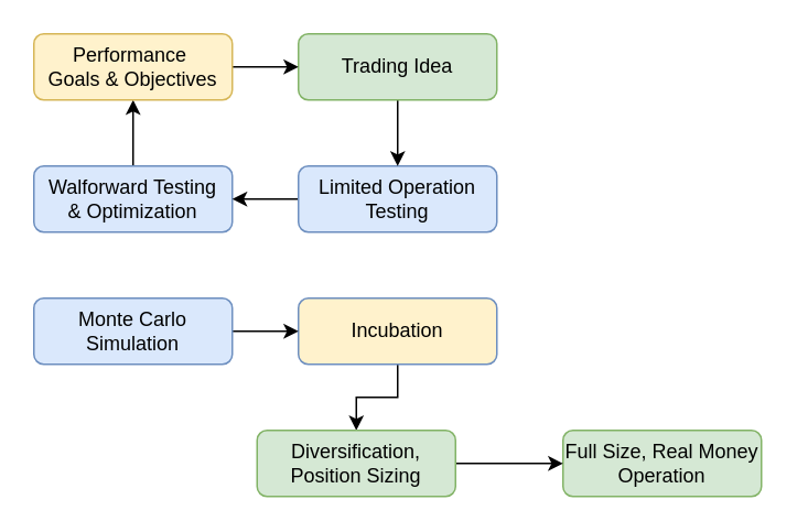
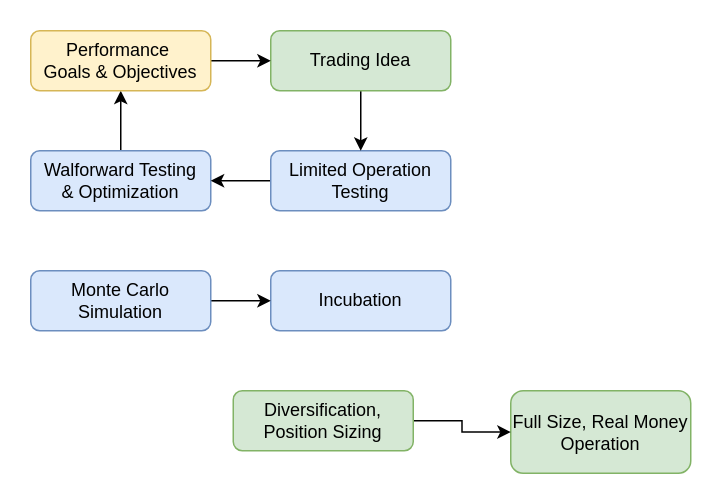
  <mxCell id="0" />
  <mxCell id="1" parent="0" />
- <mxCell id="2" value="" style="edgeStyle=orthogonalEdgeStyle;rounded=0;orthogonalLoop=1;jettySize=auto;html=1;" edge="1" parent="1" source="3" target="16"><mxGeometry relative="1" as="geometry" /></mxCell>
- <mxCell id="3" value="Incubation" style="rounded=1;whiteSpace=wrap;html=1;fillColor=#fff2cc;strokeColor=#6c8ebf;" vertex="1" parent="1"><mxGeometry x="180" y="180" width="120" height="40" as="geometry" /></mxCell>
- <mxCell id="4" value="Full Size, Real Money Operation" style="rounded=1;whiteSpace=wrap;html=1;fillColor=#d5e8d4;strokeColor=#82b366;" vertex="1" parent="1"><mxGeometry x="340" y="260" width="120" height="40" as="geometry" /></mxCell>
+ <mxCell id="3" value="Incubation" style="rounded=1;whiteSpace=wrap;html=1;fillColor=#dae8fc;strokeColor=#6c8ebf;" vertex="1" parent="1"><mxGeometry x="180" y="180" width="120" height="40" as="geometry" /></mxCell>
+ <mxCell id="4" value="Full Size, Real Money Operation" style="rounded=1;whiteSpace=wrap;html=1;fillColor=#d5e8d4;strokeColor=#82b366;" vertex="1" parent="1"><mxGeometry x="340" y="260" width="120" height="55" as="geometry" /></mxCell>
  <mxCell id="5" value="" style="edgeStyle=orthogonalEdgeStyle;rounded=0;orthogonalLoop=1;jettySize=auto;html=1;" edge="1" parent="1" source="6" target="3"><mxGeometry relative="1" as="geometry" /></mxCell>
  <mxCell id="6" value="Monte Carlo Simulation" style="rounded=1;whiteSpace=wrap;html=1;fillColor=#dae8fc;strokeColor=#6c8ebf;" vertex="1" parent="1"><mxGeometry x="20" y="180" width="120" height="40" as="geometry" /></mxCell>
  <mxCell id="7" value="" style="edgeStyle=orthogonalEdgeStyle;rounded=0;orthogonalLoop=1;jettySize=auto;html=1;" edge="1" parent="1" source="8" target="14"><mxGeometry relative="1" as="geometry" /></mxCell>
  <mxCell id="8" value="Walforward Testing&lt;div&gt;&amp;amp; Optimization&lt;/div&gt;" style="rounded=1;whiteSpace=wrap;html=1;fillColor=#dae8fc;strokeColor=#6c8ebf;" vertex="1" parent="1"><mxGeometry x="20" y="100" width="120" height="40" as="geometry" /></mxCell>
  <mxCell id="9" value="" style="edgeStyle=orthogonalEdgeStyle;rounded=0;orthogonalLoop=1;jettySize=auto;html=1;" edge="1" parent="1" source="10" target="8"><mxGeometry relative="1" as="geometry" /></mxCell>
  <mxCell id="10" value="Limited Operation Testing" style="rounded=1;whiteSpace=wrap;html=1;fillColor=#dae8fc;strokeColor=#6c8ebf;" vertex="1" parent="1"><mxGeometry x="180" y="100" width="120" height="40" as="geometry" /></mxCell>
  <mxCell id="11" value="" style="edgeStyle=orthogonalEdgeStyle;rounded=0;orthogonalLoop=1;jettySize=auto;html=1;" edge="1" parent="1" source="12" target="10"><mxGeometry relative="1" as="geometry" /></mxCell>
  <mxCell id="12" value="Trading Idea" style="rounded=1;whiteSpace=wrap;html=1;fillColor=#d5e8d4;strokeColor=#82b366;" vertex="1" parent="1"><mxGeometry x="180" y="20" width="120" height="40" as="geometry" /></mxCell>
  <mxCell id="13" value="" style="edgeStyle=orthogonalEdgeStyle;rounded=0;orthogonalLoop=1;jettySize=auto;html=1;" edge="1" parent="1" source="14" target="12"><mxGeometry relative="1" as="geometry" /></mxCell>
  <mxCell id="14" value="Performance&amp;nbsp;&lt;div&gt;Goals &amp;amp; Objectives&lt;/div&gt;" style="rounded=1;whiteSpace=wrap;html=1;fillColor=#fff2cc;strokeColor=#d6b656;" vertex="1" parent="1"><mxGeometry x="20" y="20" width="120" height="40" as="geometry" /></mxCell>
  <mxCell id="15" value="" style="edgeStyle=orthogonalEdgeStyle;rounded=0;orthogonalLoop=1;jettySize=auto;html=1;" edge="1" parent="1" source="16" target="4"><mxGeometry relative="1" as="geometry" /></mxCell>
  <mxCell id="16" value="Diversification, Position Sizing" style="rounded=1;whiteSpace=wrap;html=1;fillColor=#d5e8d4;strokeColor=#82b366;" vertex="1" parent="1"><mxGeometry x="155" y="260" width="120" height="40" as="geometry" /></mxCell>
